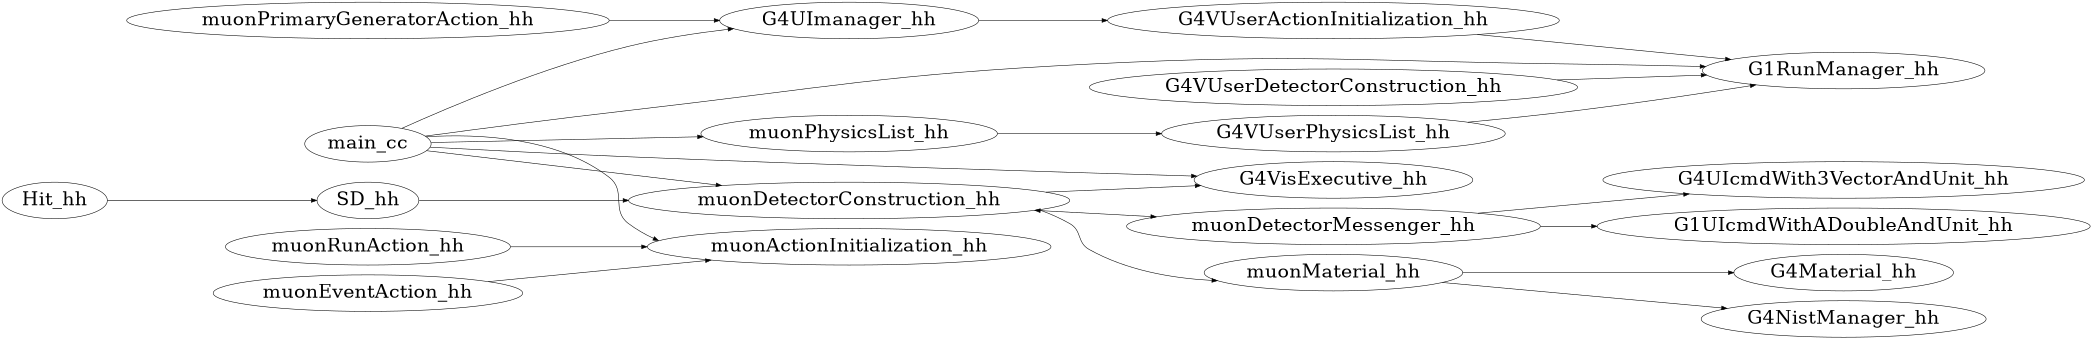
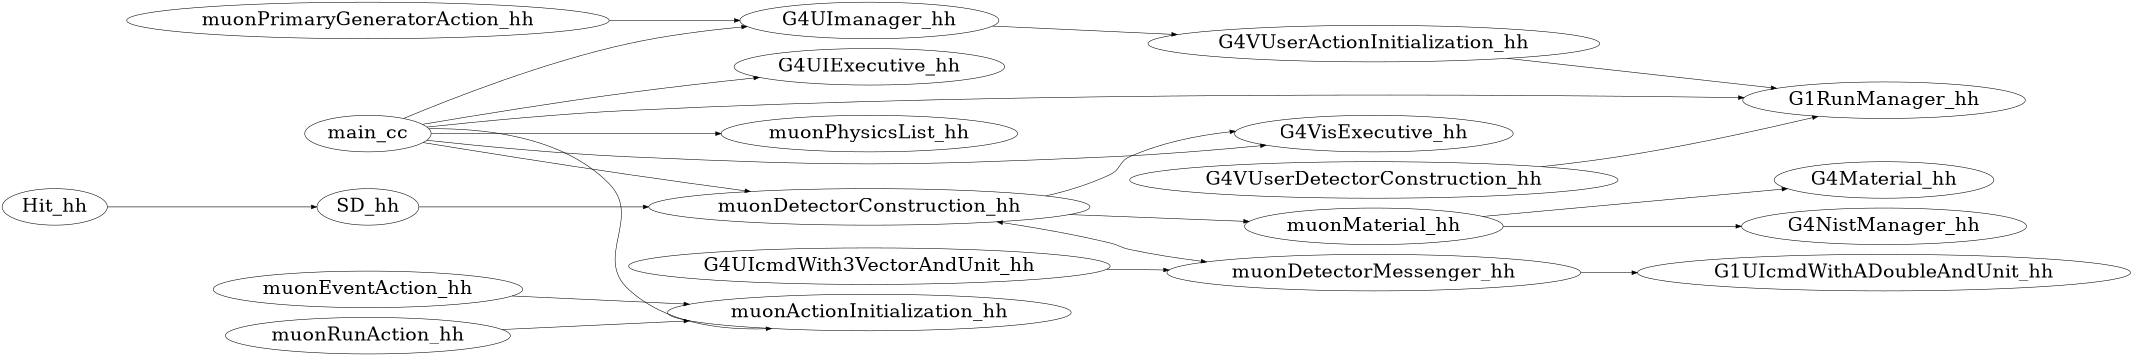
  digraph {
    rankdir=LR
    node [fontsize=36]
    main_cc
    G4UImanager_hh
+   G4UIExecutive_hh
    G4VisExecutive_hh
    muonPhysicsList_hh
    muonDetectorConstruction_hh
    muonActionInitialization_hh
    n8 [label=G1RunManager_hh]
    G4VUserActionInitialization_hh
-   G4VUserPhysicsList_hh
    muonDetectorMessenger_hh
    muonMaterial_hh
    G4VUserDetectorConstruction_hh
    G4UIcmdWith3VectorAndUnit_hh
    n15 [label=G1UIcmdWithADoubleAndUnit_hh]
    G4Material_hh
    G4NistManager_hh
    muonRunAction_hh
    muonEventAction_hh
    muonPrimaryGeneratorAction_hh
    Hit_hh
    SD_hh
    main_cc -> G4UImanager_hh
+   main_cc -> G4UIExecutive_hh
    main_cc -> G4VisExecutive_hh
    main_cc -> muonPhysicsList_hh
    main_cc -> muonDetectorConstruction_hh
    main_cc -> muonActionInitialization_hh
    main_cc -> n8
    G4UImanager_hh -> G4VUserActionInitialization_hh
-   muonPhysicsList_hh -> G4VUserPhysicsList_hh
    muonDetectorConstruction_hh -> G4VisExecutive_hh
    muonDetectorConstruction_hh -> muonDetectorMessenger_hh [dir=both]
    muonDetectorConstruction_hh -> muonMaterial_hh
    G4VUserActionInitialization_hh -> n8
-   G4VUserPhysicsList_hh -> n8
-   muonDetectorMessenger_hh -> G4UIcmdWith3VectorAndUnit_hh
+   G4UIcmdWith3VectorAndUnit_hh -> muonDetectorMessenger_hh
    muonDetectorMessenger_hh -> n15
    muonMaterial_hh -> G4Material_hh
    muonMaterial_hh -> G4NistManager_hh
    G4VUserDetectorConstruction_hh -> n8
    muonRunAction_hh -> muonActionInitialization_hh
    muonEventAction_hh -> muonActionInitialization_hh
    muonPrimaryGeneratorAction_hh -> G4UImanager_hh
    Hit_hh -> SD_hh
    SD_hh -> muonDetectorConstruction_hh
  }
